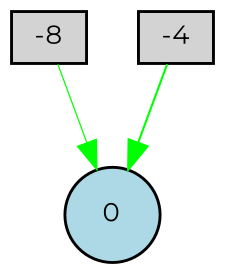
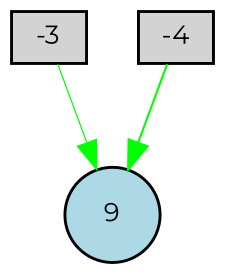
  digraph {
    fontname=Montserrat
    node [fillcolor=lightgray fontname=Montserrat fontsize=9 shape=box style=filled]
    edge [color=green fontname=Montserrat style=solid]
-   0 [fillcolor=lightblue height=0.2 shape=circle width=0.2]
-   -3 [height=0.2 width=0.2 label=-8]
+   0 [fillcolor=lightblue height=0.2 shape=circle width=0.2 label=9]
+   -3 [height=0.2 width=0.2]
    -4 [height=0.2 width=0.2]
    -3 -> 0 [penwidth=0.41851014845703516]
    -4 -> 0 [penwidth=0.7163196656203851]
  }
